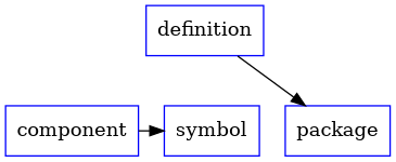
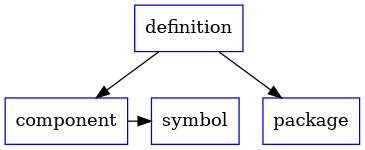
  strict digraph {
    rankdir=TD
    node [color=blue shape=box]
    component
    package
    symbol
    definition
    subgraph sub_1 {
      rank=same
      component
      package
      symbol
    }
    component -> symbol
+   definition -> component
    definition -> package
  }
